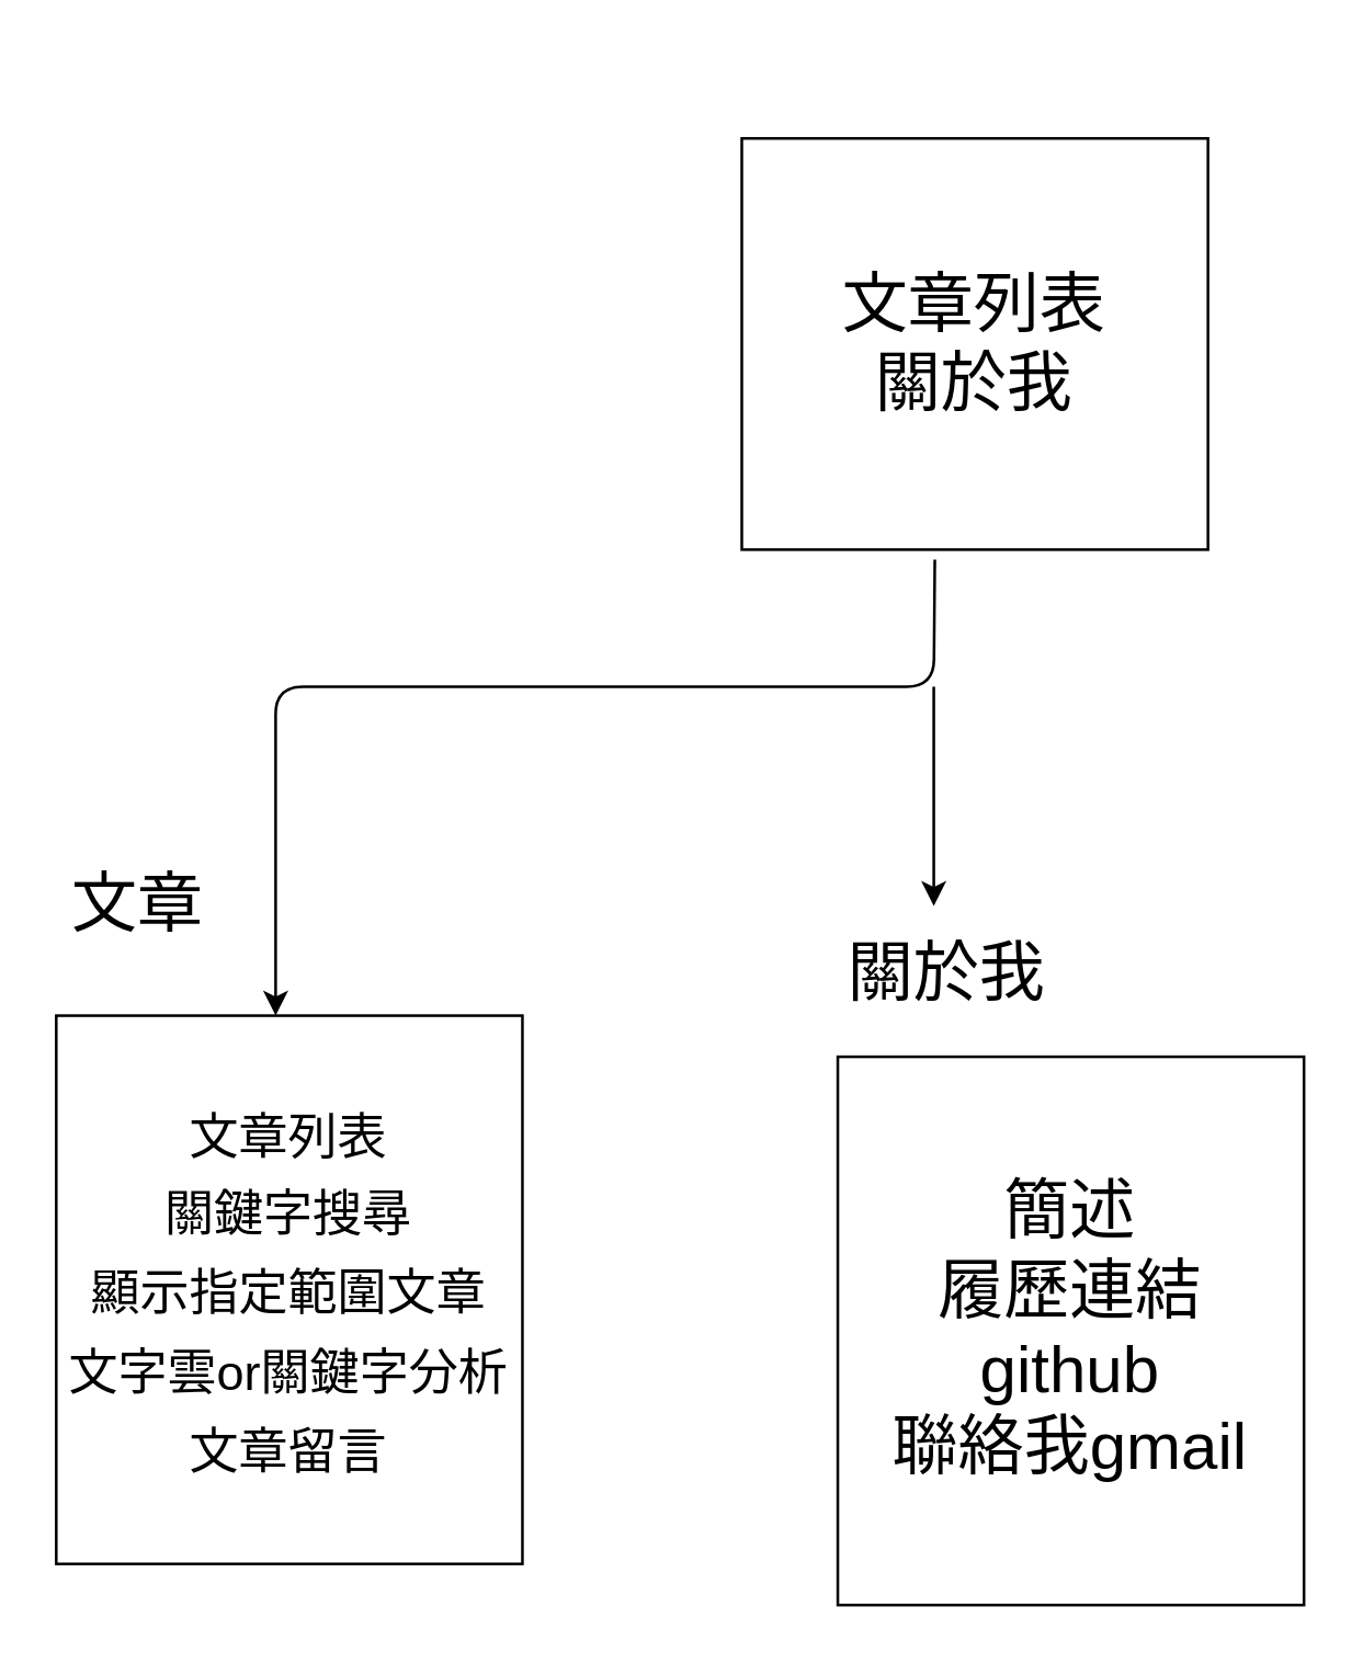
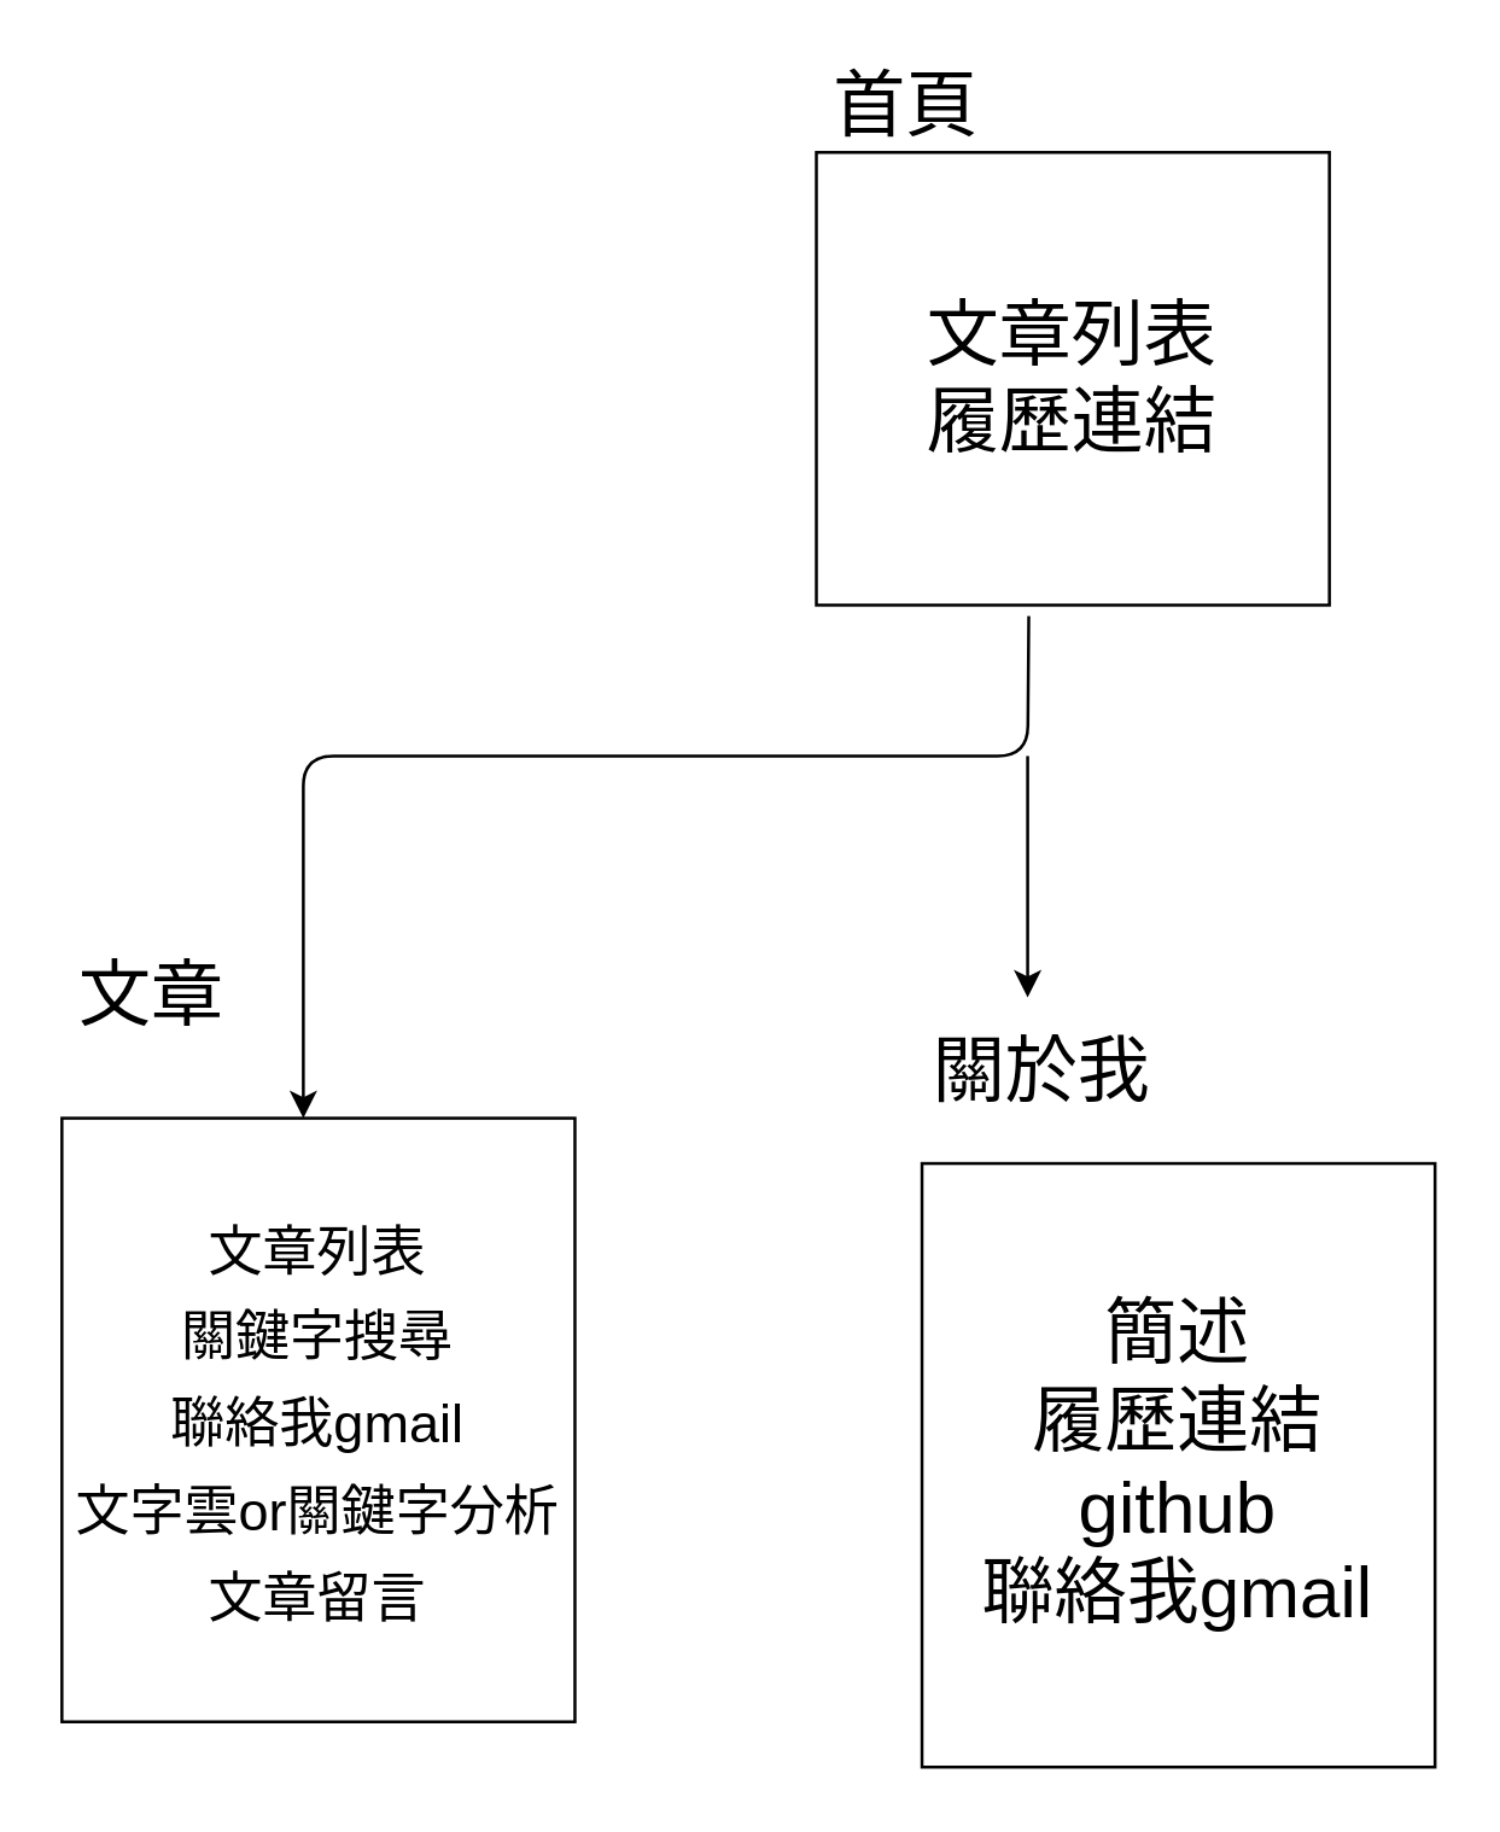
  <mxCell id="0" />
  <mxCell id="1" parent="0" />
- <mxCell id="2" value="文章列表&lt;br&gt;關於我" style="rounded=0;whiteSpace=wrap;html=1;fontSize=24;" parent="1" vertex="1"><mxGeometry x="270" y="50" width="170" height="150" as="geometry" /></mxCell>
- <mxCell id="4" value="&lt;font style=&quot;font-size: 18px;&quot;&gt;文章列表&lt;br&gt;關鍵字搜尋&lt;br&gt;顯示指定範圍文章&lt;br&gt;文字雲or關鍵字分析&lt;br&gt;文章留言&lt;br&gt;&lt;/font&gt;" style="rounded=0;whiteSpace=wrap;html=1;fontSize=24;" parent="1" vertex="1"><mxGeometry x="20" y="370" width="170" height="200" as="geometry" /></mxCell>
+ <mxCell id="2" value="文章列表&lt;br&gt;履歷連結" style="rounded=0;whiteSpace=wrap;html=1;fontSize=24;" parent="1" vertex="1"><mxGeometry x="270" y="50" width="170" height="150" as="geometry" /></mxCell>
+ <mxCell id="3" value="首頁" style="text;strokeColor=none;align=center;fillColor=none;html=1;verticalAlign=middle;whiteSpace=wrap;rounded=0;fontSize=24;" parent="1" vertex="1"><mxGeometry x="270" y="20" width="60" height="30" as="geometry" /></mxCell>
+ <mxCell id="4" value="&lt;font style=&quot;font-size: 18px;&quot;&gt;文章列表&lt;br&gt;關鍵字搜尋&lt;br&gt;聯絡我gmail&lt;br&gt;文字雲or關鍵字分析&lt;br&gt;文章留言&lt;br&gt;&lt;/font&gt;" style="rounded=0;whiteSpace=wrap;html=1;fontSize=24;" parent="1" vertex="1"><mxGeometry x="20" y="370" width="170" height="200" as="geometry" /></mxCell>
  <mxCell id="5" value="簡述&lt;br&gt;履歷連結&lt;br&gt;github&lt;br&gt;聯絡我gmail" style="rounded=0;whiteSpace=wrap;html=1;fontSize=24;" parent="1" vertex="1"><mxGeometry x="305" y="385" width="170" height="200" as="geometry" /></mxCell>
  <mxCell id="6" value="文章" style="text;strokeColor=none;align=center;fillColor=none;html=1;verticalAlign=middle;whiteSpace=wrap;rounded=0;fontSize=24;" parent="1" vertex="1"><mxGeometry x="20" y="315" width="60" height="30" as="geometry" /></mxCell>
  <mxCell id="7" style="edgeStyle=none;html=1;fontSize=18;" edge="1" parent="1"><mxGeometry relative="1" as="geometry"><mxPoint x="340" y="330" as="targetPoint" /><mxPoint x="340" y="250" as="sourcePoint" /></mxGeometry></mxCell>
  <mxCell id="8" value="關於我" style="text;strokeColor=none;align=center;fillColor=none;html=1;verticalAlign=middle;whiteSpace=wrap;rounded=0;fontSize=24;" parent="1" vertex="1"><mxGeometry x="300" y="340" width="90" height="30" as="geometry" /></mxCell>
  <mxCell id="9" value="" style="endArrow=classic;html=1;fontSize=18;exitX=0.414;exitY=1.024;exitDx=0;exitDy=0;exitPerimeter=0;" edge="1" parent="1" source="2"><mxGeometry width="50" height="50" relative="1" as="geometry"><mxPoint x="350" y="260" as="sourcePoint" /><mxPoint x="100" y="370" as="targetPoint" /><Array as="points"><mxPoint x="340" y="250" /><mxPoint x="100" y="250" /></Array></mxGeometry></mxCell>
